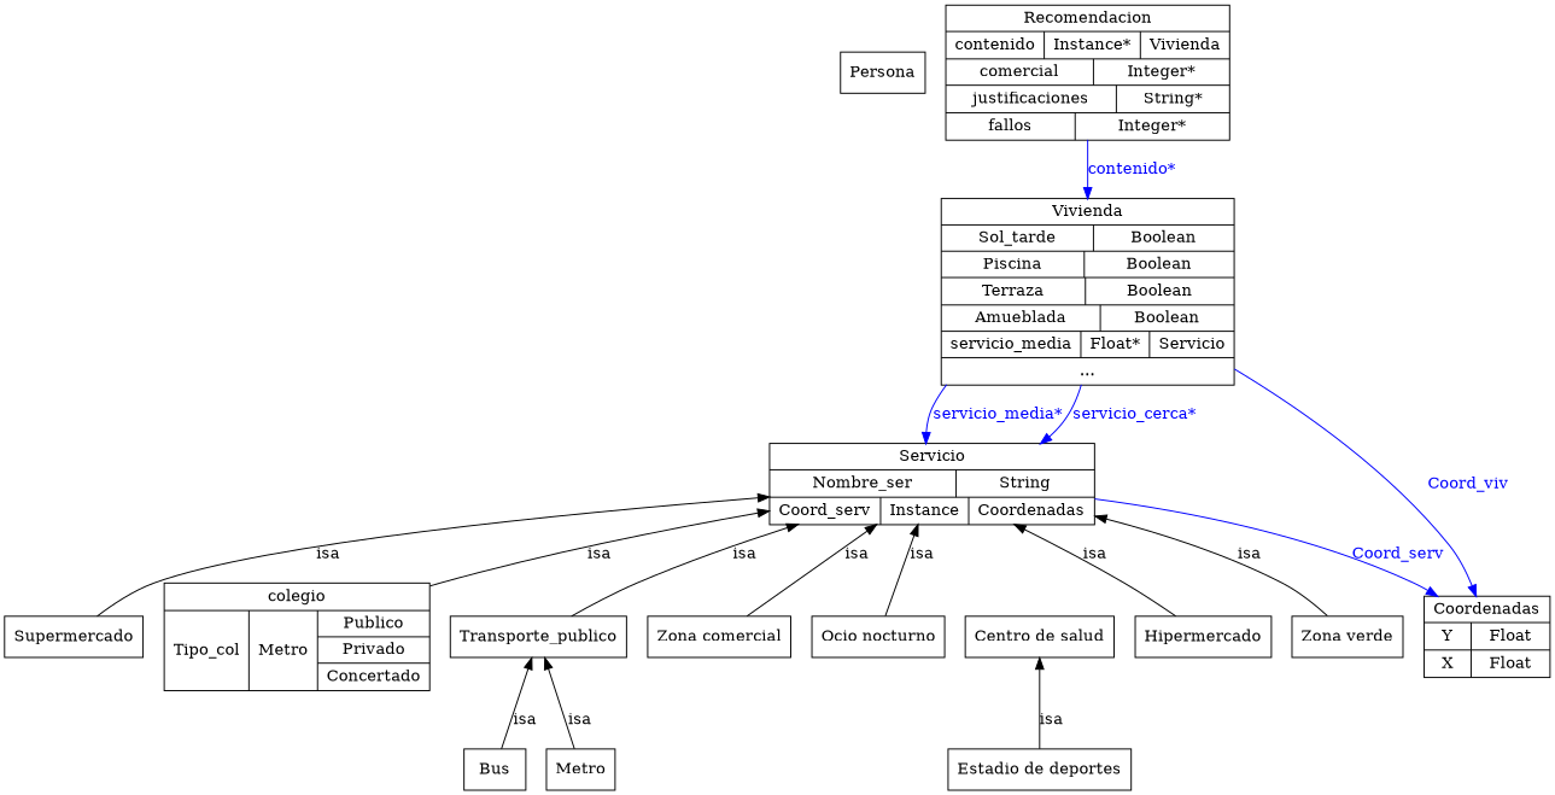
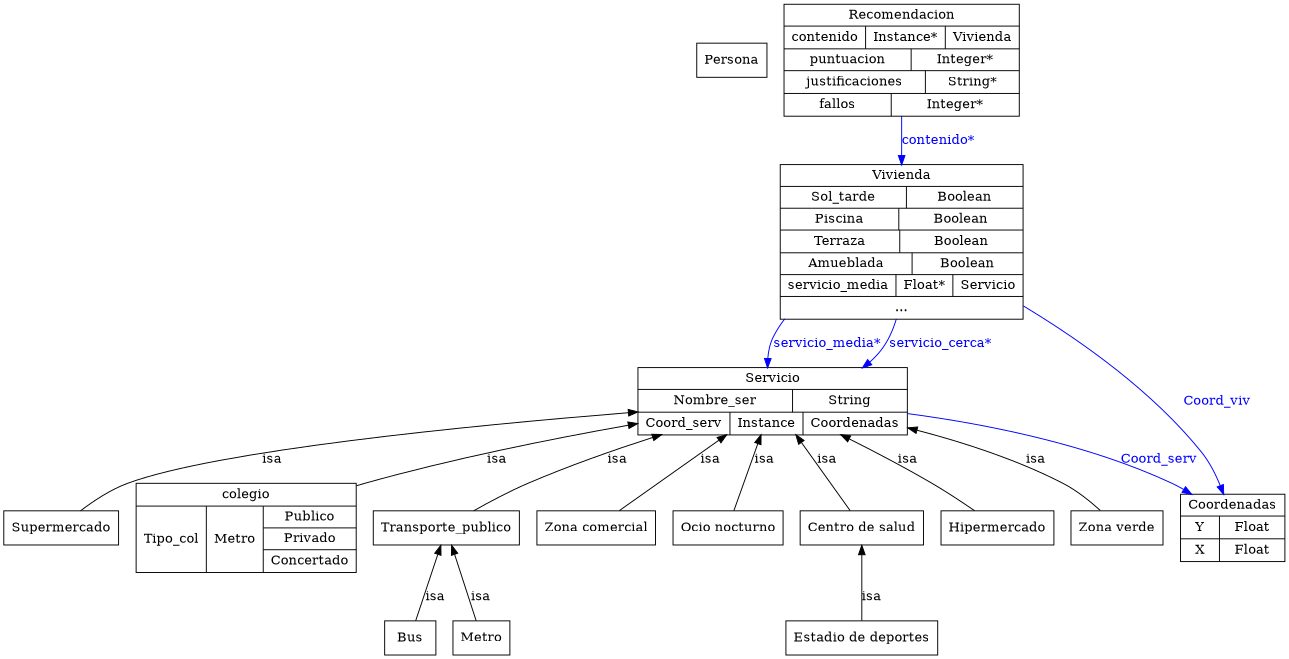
  digraph {
    node [color="0.0,0.0,0.0" fontcolor="0.0,0.0,0.0" shape=box]
    edge [color="0.0,0.0,0.0" fontcolor="0.0,0.0,0.0" dir=back]
    n1 [height=0.5 label=Persona width=0.86111]
    n2 [height=0.97222 label="{Servicio|{Nombre_ser|String}|{Coord_serv|Instance|{Coordenadas}}}" shape=record width=3.3194]
    n3 [height=0.97222 label="{Coordenadas|{Y|Float}|{X|Float}}" shape=record width=1.2778]
    n4 [height=0.5 label=Supermercado width=1.3611]
    n5 [height=1.2917 label="{colegio|{Tipo_col|Metro|{Publico|Privado|Concertado}}}" shape=record width=2.9306]
    n6 [height=0.5 label=Transporte_publico width=1.7778]
    n7 [height=0.5 label="Zona comercial" width=1.4306]
    n8 [height=0.5 label="Ocio nocturno" width=1.3611]
    n9 [height=0.5 label="Centro de salud" width=1.4583]
    n10 [height=0.5 label=Hipermercado width=1.3333]
    n11 [height=0.5 label="Zona verde" width=1.1111]
    n12 [height=0.5 label=Metro width=0.75]
    n13 [height=0.5 label=Bus width=0.75]
    n14 [height=0.5 label="Estadio de deportes" width=1.7778]
-   n15 [height=1.6111 label="{Recomendacion|{contenido|Instance*|{Vivienda}}|{comercial|Integer*}|{justificaciones|String*}|{fallos|Integer*}}" shape=record width=2.875]
+   n15 [height=1.6111 label="{Recomendacion|{contenido|Instance*|{Vivienda}}|{puntuacion|Integer*}|{justificaciones|String*}|{fallos|Integer*}}" shape=record width=2.875]
    n16 [height=2.25 label="{Vivienda|{Sol_tarde|Boolean}|{Piscina|Boolean}|{Terraza|Boolean}|{Amueblada|Boolean}|{servicio_media|Float*|{Servicio}}|{...}}" shape=record width=3.2361]
    n2 -> n3 [color="0.6666667,1.0,1.0" fontcolor="0.6666667,1.0,1.0" label=Coord_serv style=filled dir=""]
    n2 -> n4 [label=isa]
    n2 -> n5 [label=isa]
    n2 -> n6 [label=isa]
    n2 -> n7 [label=isa]
    n2 -> n8 [label=isa]
+   n2 -> n9 [label=isa]
    n2 -> n10 [label=isa]
    n2 -> n11 [label=isa]
    n6 -> n12 [label=isa]
    n6 -> n13 [label=isa]
    n9 -> n14 [label=isa]
    n15 -> n16 [color="0.6666667,1.0,1.0" fontcolor="0.6666667,1.0,1.0" label="contenido*" style=filled dir=""]
    n16 -> n2 [color="0.6666667,1.0,1.0" fontcolor="0.6666667,1.0,1.0" label="servicio_media*" style=filled dir=""]
    n16 -> n2 [color="0.6666667,1.0,1.0" fontcolor="0.6666667,1.0,1.0" label="servicio_cerca*" style=filled dir=""]
    n16 -> n3 [color="0.6666667,1.0,1.0" fontcolor="0.6666667,1.0,1.0" label=Coord_viv style=filled dir=""]
  }
